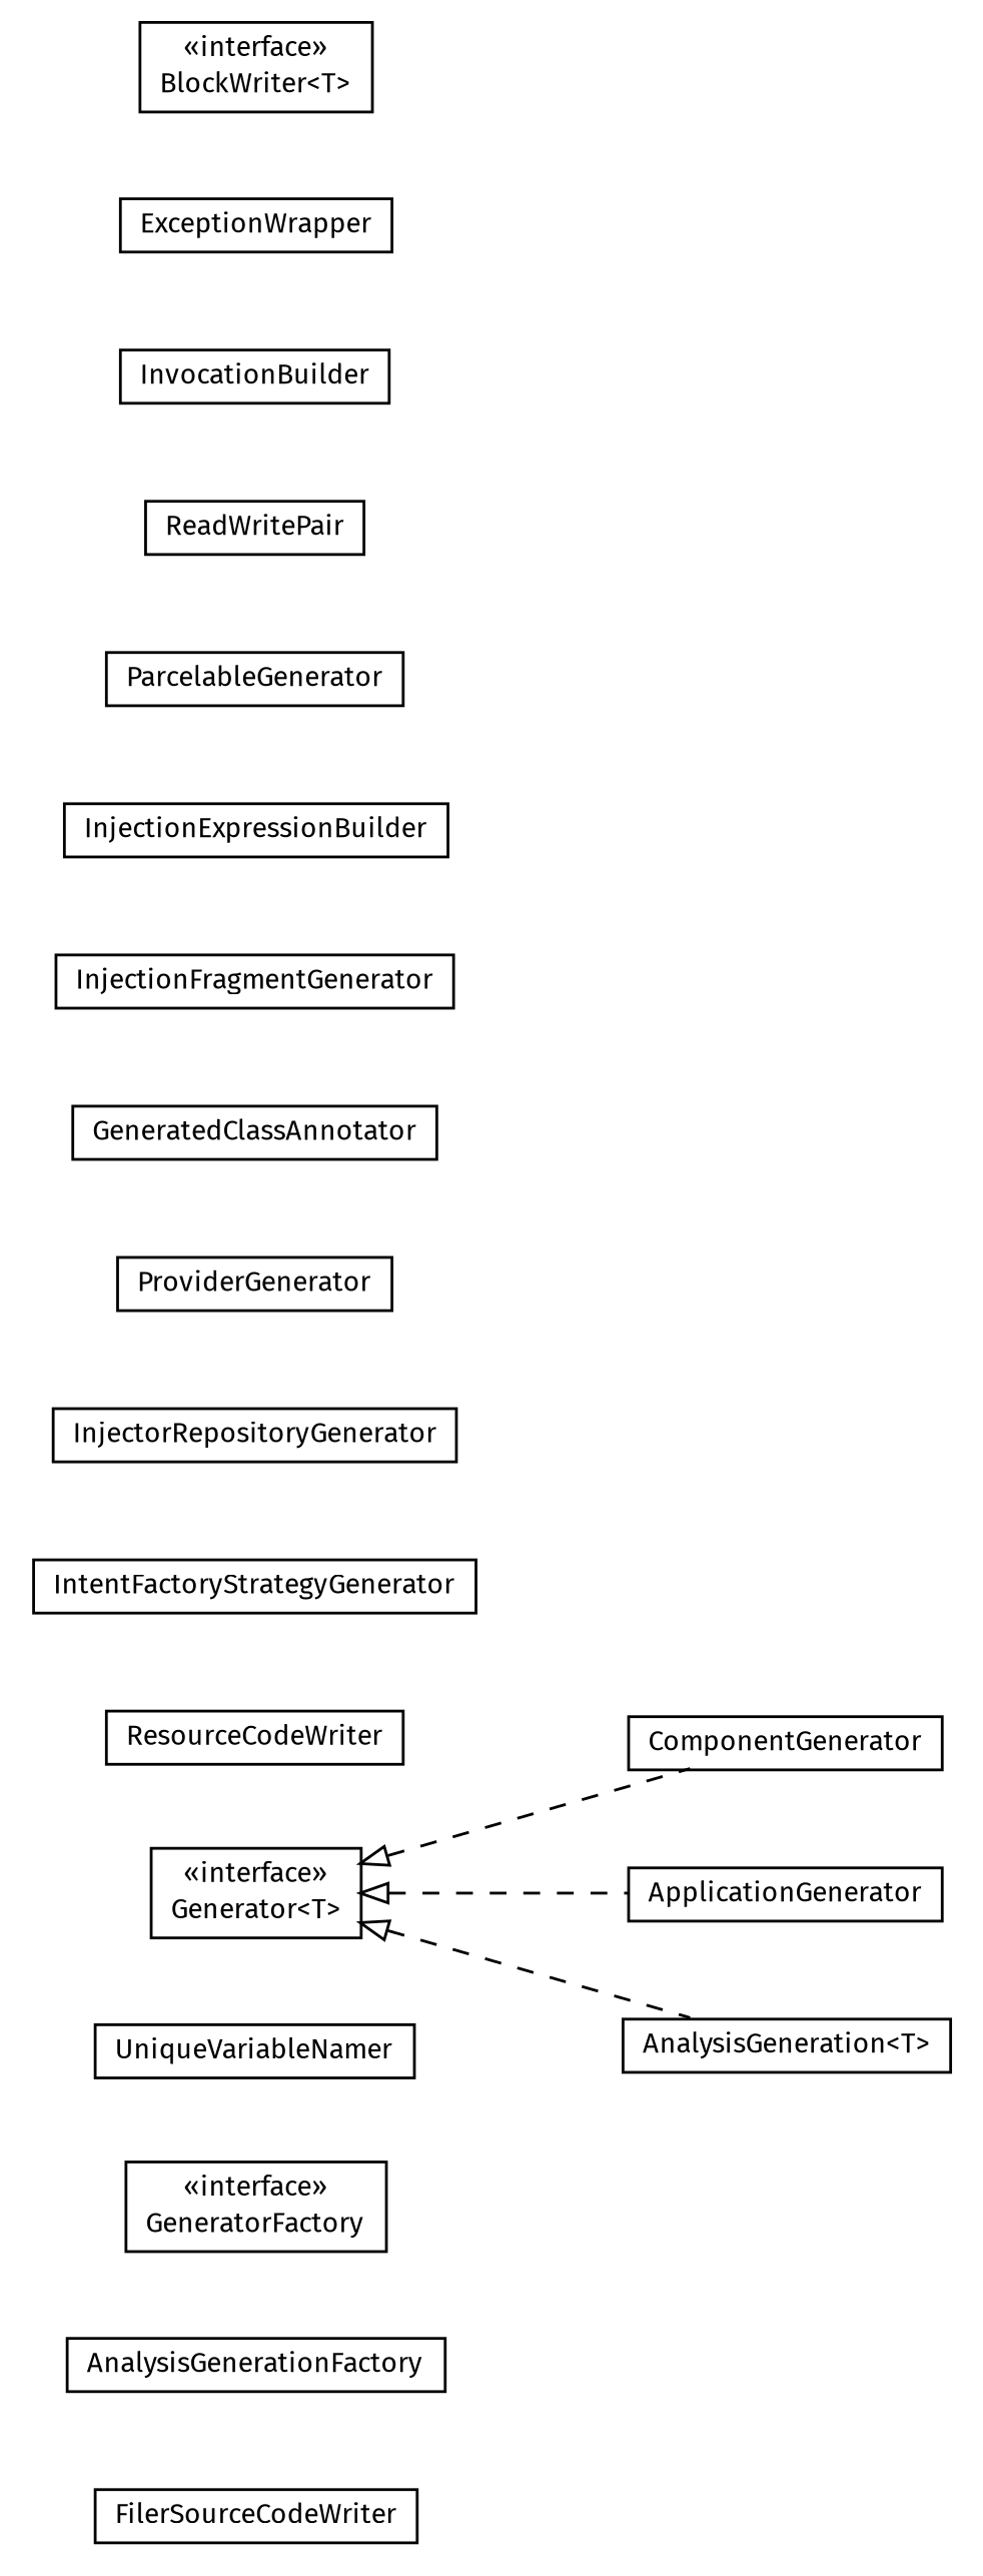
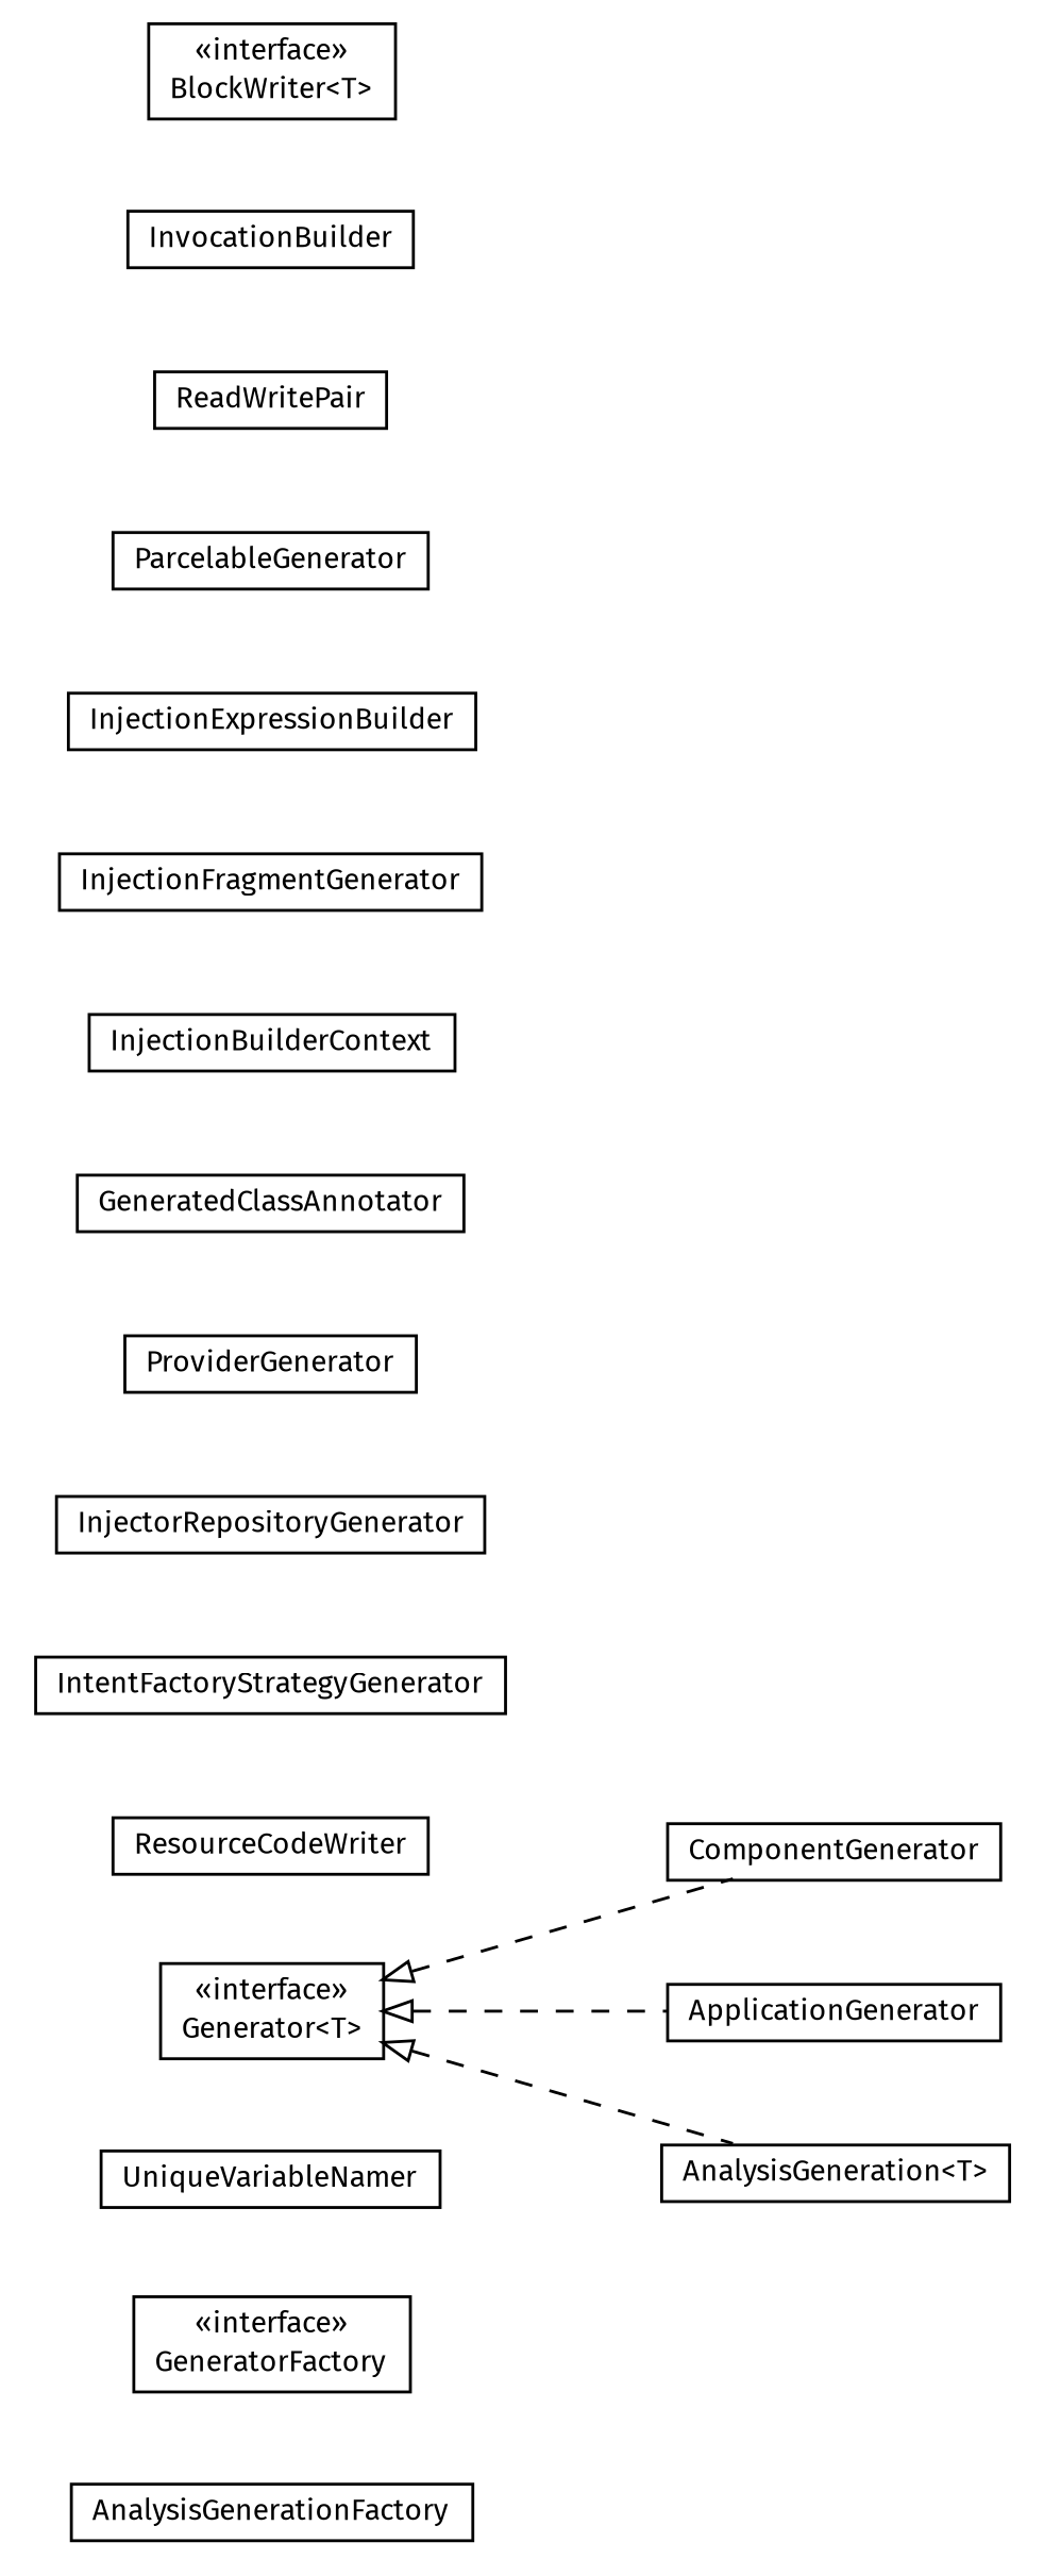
  digraph {
    fontname="Fira Sans"
    nodesep=0.25
    rankdir=LR
    ranksep=0.5
    node [fontcolor=black fontname="Fira Sans" fontsize=10.0 shape=plaintext]
    edge [arrowtail=empty dir=back fontname="Fira Sans" fontsize=10 headport=p labelfontname=Helvetica labelfontsize=10 style=dashed tailport=p]
-   n1 [label=<<table title="org.androidtransfuse.gen.FilerSourceCodeWriter" border="0" cellborder="1" cellspacing="0" cellpadding="2" port="p" href="./FilerSourceCodeWriter.html"> 		<tr><td><table border="0" cellspacing="0" cellpadding="1"> <tr><td align="center" balign="center"> FilerSourceCodeWriter </td></tr> 		</table></td></tr> 		</table>>]
    n2 [label=<<table title="org.androidtransfuse.gen.AnalysisGenerationFactory" border="0" cellborder="1" cellspacing="0" cellpadding="2" port="p" href="./AnalysisGenerationFactory.html"> 		<tr><td><table border="0" cellspacing="0" cellpadding="1"> <tr><td align="center" balign="center"> AnalysisGenerationFactory </td></tr> 		</table></td></tr> 		</table>>]
    n3 [label=<<table title="org.androidtransfuse.gen.GeneratorFactory" border="0" cellborder="1" cellspacing="0" cellpadding="2" port="p" href="./GeneratorFactory.html"> 		<tr><td><table border="0" cellspacing="0" cellpadding="1"> <tr><td align="center" balign="center"> &#171;interface&#187; </td></tr> <tr><td align="center" balign="center"> GeneratorFactory </td></tr> 		</table></td></tr> 		</table>>]
    n4 [label=<<table title="org.androidtransfuse.gen.UniqueVariableNamer" border="0" cellborder="1" cellspacing="0" cellpadding="2" port="p" href="./UniqueVariableNamer.html"> 		<tr><td><table border="0" cellspacing="0" cellpadding="1"> <tr><td align="center" balign="center"> UniqueVariableNamer </td></tr> 		</table></td></tr> 		</table>>]
    n5 [label=<<table title="org.androidtransfuse.gen.ComponentGenerator" border="0" cellborder="1" cellspacing="0" cellpadding="2" port="p" href="./ComponentGenerator.html"> 		<tr><td><table border="0" cellspacing="0" cellpadding="1"> <tr><td align="center" balign="center"> ComponentGenerator </td></tr> 		</table></td></tr> 		</table>>]
    n6 [label=<<table title="org.androidtransfuse.gen.ApplicationGenerator" border="0" cellborder="1" cellspacing="0" cellpadding="2" port="p" href="./ApplicationGenerator.html"> 		<tr><td><table border="0" cellspacing="0" cellpadding="1"> <tr><td align="center" balign="center"> ApplicationGenerator </td></tr> 		</table></td></tr> 		</table>>]
    n7 [label=<<table title="org.androidtransfuse.gen.ResourceCodeWriter" border="0" cellborder="1" cellspacing="0" cellpadding="2" port="p" href="./ResourceCodeWriter.html"> 		<tr><td><table border="0" cellspacing="0" cellpadding="1"> <tr><td align="center" balign="center"> ResourceCodeWriter </td></tr> 		</table></td></tr> 		</table>>]
    n8 [label=<<table title="org.androidtransfuse.gen.AnalysisGeneration" border="0" cellborder="1" cellspacing="0" cellpadding="2" port="p" href="./AnalysisGeneration.html"> 		<tr><td><table border="0" cellspacing="0" cellpadding="1"> <tr><td align="center" balign="center"> AnalysisGeneration&lt;T&gt; </td></tr> 		</table></td></tr> 		</table>>]
    n9 [label=<<table title="org.androidtransfuse.gen.IntentFactoryStrategyGenerator" border="0" cellborder="1" cellspacing="0" cellpadding="2" port="p" href="./IntentFactoryStrategyGenerator.html"> 		<tr><td><table border="0" cellspacing="0" cellpadding="1"> <tr><td align="center" balign="center"> IntentFactoryStrategyGenerator </td></tr> 		</table></td></tr> 		</table>>]
    n10 [label=<<table title="org.androidtransfuse.gen.Generator" border="0" cellborder="1" cellspacing="0" cellpadding="2" port="p" href="./Generator.html"> 		<tr><td><table border="0" cellspacing="0" cellpadding="1"> <tr><td align="center" balign="center"> &#171;interface&#187; </td></tr> <tr><td align="center" balign="center"> Generator&lt;T&gt; </td></tr> 		</table></td></tr> 		</table>>]
    n11 [label=<<table title="org.androidtransfuse.gen.InjectorRepositoryGenerator" border="0" cellborder="1" cellspacing="0" cellpadding="2" port="p" href="./InjectorRepositoryGenerator.html"> 		<tr><td><table border="0" cellspacing="0" cellpadding="1"> <tr><td align="center" balign="center"> InjectorRepositoryGenerator </td></tr> 		</table></td></tr> 		</table>>]
    n12 [label=<<table title="org.androidtransfuse.gen.ProviderGenerator" border="0" cellborder="1" cellspacing="0" cellpadding="2" port="p" href="./ProviderGenerator.html"> 		<tr><td><table border="0" cellspacing="0" cellpadding="1"> <tr><td align="center" balign="center"> ProviderGenerator </td></tr> 		</table></td></tr> 		</table>>]
    n13 [label=<<table title="org.androidtransfuse.gen.GeneratedClassAnnotator" border="0" cellborder="1" cellspacing="0" cellpadding="2" port="p" href="./GeneratedClassAnnotator.html"> 		<tr><td><table border="0" cellspacing="0" cellpadding="1"> <tr><td align="center" balign="center"> GeneratedClassAnnotator </td></tr> 		</table></td></tr> 		</table>>]
+   n14 [label=<<table title="org.androidtransfuse.gen.InjectionBuilderContext" border="0" cellborder="1" cellspacing="0" cellpadding="2" port="p" href="./InjectionBuilderContext.html"> 		<tr><td><table border="0" cellspacing="0" cellpadding="1"> <tr><td align="center" balign="center"> InjectionBuilderContext </td></tr> 		</table></td></tr> 		</table>>]
    n15 [label=<<table title="org.androidtransfuse.gen.InjectionFragmentGenerator" border="0" cellborder="1" cellspacing="0" cellpadding="2" port="p" href="./InjectionFragmentGenerator.html"> 		<tr><td><table border="0" cellspacing="0" cellpadding="1"> <tr><td align="center" balign="center"> InjectionFragmentGenerator </td></tr> 		</table></td></tr> 		</table>>]
    n16 [label=<<table title="org.androidtransfuse.gen.InjectionExpressionBuilder" border="0" cellborder="1" cellspacing="0" cellpadding="2" port="p" href="./InjectionExpressionBuilder.html"> 		<tr><td><table border="0" cellspacing="0" cellpadding="1"> <tr><td align="center" balign="center"> InjectionExpressionBuilder </td></tr> 		</table></td></tr> 		</table>>]
    n17 [label=<<table title="org.androidtransfuse.gen.ParcelableGenerator" border="0" cellborder="1" cellspacing="0" cellpadding="2" port="p" href="./ParcelableGenerator.html"> 		<tr><td><table border="0" cellspacing="0" cellpadding="1"> <tr><td align="center" balign="center"> ParcelableGenerator </td></tr> 		</table></td></tr> 		</table>>]
    n18 [label=<<table title="org.androidtransfuse.gen.ParcelableGenerator.ReadWritePair" border="0" cellborder="1" cellspacing="0" cellpadding="2" port="p" href="./ParcelableGenerator.ReadWritePair.html"> 		<tr><td><table border="0" cellspacing="0" cellpadding="1"> <tr><td align="center" balign="center"> ReadWritePair </td></tr> 		</table></td></tr> 		</table>>]
    n19 [label=<<table title="org.androidtransfuse.gen.InvocationBuilder" border="0" cellborder="1" cellspacing="0" cellpadding="2" port="p" href="./InvocationBuilder.html"> 		<tr><td><table border="0" cellspacing="0" cellpadding="1"> <tr><td align="center" balign="center"> InvocationBuilder </td></tr> 		</table></td></tr> 		</table>>]
-   n20 [label=<<table title="org.androidtransfuse.gen.ExceptionWrapper" border="0" cellborder="1" cellspacing="0" cellpadding="2" port="p" href="./ExceptionWrapper.html"> 		<tr><td><table border="0" cellspacing="0" cellpadding="1"> <tr><td align="center" balign="center"> ExceptionWrapper </td></tr> 		</table></td></tr> 		</table>>]
    n21 [label=<<table title="org.androidtransfuse.gen.ExceptionWrapper.BlockWriter" border="0" cellborder="1" cellspacing="0" cellpadding="2" port="p" href="./ExceptionWrapper.BlockWriter.html"> 		<tr><td><table border="0" cellspacing="0" cellpadding="1"> <tr><td align="center" balign="center"> &#171;interface&#187; </td></tr> <tr><td align="center" balign="center"> BlockWriter&lt;T&gt; </td></tr> 		</table></td></tr> 		</table>>]
    n10 -> n5
    n10 -> n6
    n10 -> n8
  }
